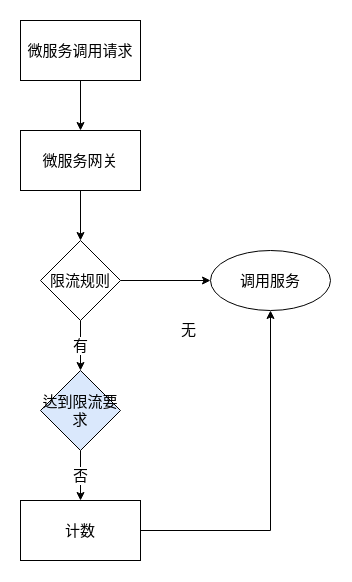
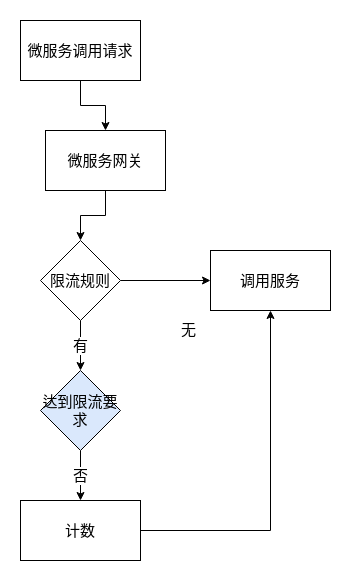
  <mxCell id="0" />
  <mxCell id="1" parent="0" />
  <mxCell id="2" value="" style="edgeStyle=orthogonalEdgeStyle;rounded=0;orthogonalLoop=1;jettySize=auto;html=1;fontSize=15;" parent="1" source="3" target="5" edge="1"><mxGeometry relative="1" as="geometry" /></mxCell>
  <mxCell id="3" value="微服务调用请求" style="rounded=0;whiteSpace=wrap;html=1;fontSize=15;" parent="1" vertex="1"><mxGeometry x="20" y="20" width="120" height="60" as="geometry" /></mxCell>
  <mxCell id="4" style="edgeStyle=orthogonalEdgeStyle;rounded=0;orthogonalLoop=1;jettySize=auto;html=1;entryX=0.5;entryY=0;entryDx=0;entryDy=0;fontSize=15;" parent="1" source="5" target="9" edge="1"><mxGeometry relative="1" as="geometry" /></mxCell>
- <mxCell id="5" value="微服务网关" style="rounded=0;whiteSpace=wrap;html=1;fontSize=15;" parent="1" vertex="1"><mxGeometry x="20" y="130" width="120" height="60" as="geometry" /></mxCell>
+ <mxCell id="5" value="微服务网关" style="rounded=0;whiteSpace=wrap;html=1;fontSize=15;" parent="1" vertex="1"><mxGeometry x="45" y="130" width="120" height="60" as="geometry" /></mxCell>
  <mxCell id="6" value="有" style="edgeStyle=orthogonalEdgeStyle;rounded=0;orthogonalLoop=1;jettySize=auto;html=1;fontSize=15;" parent="1" source="9" target="12" edge="1"><mxGeometry relative="1" as="geometry"><mxPoint x="80" y="370" as="targetPoint" /></mxGeometry></mxCell>
  <mxCell id="7" style="edgeStyle=orthogonalEdgeStyle;rounded=0;orthogonalLoop=1;jettySize=auto;html=1;fontSize=15;" parent="1" source="9" target="10" edge="1"><mxGeometry relative="1" as="geometry"><mxPoint x="210" y="280" as="targetPoint" /></mxGeometry></mxCell>
  <mxCell id="8" value="无" style="text;html=1;resizable=0;points=[];align=center;verticalAlign=middle;labelBackgroundColor=#ffffff;fontSize=15;" parent="7" vertex="1" connectable="0"><mxGeometry x="-0.143" y="-24" relative="1" as="geometry"><mxPoint x="28" y="24" as="offset" /></mxGeometry></mxCell>
  <mxCell id="9" value="限流规则" style="rhombus;whiteSpace=wrap;html=1;fontSize=15;" parent="1" vertex="1"><mxGeometry x="40" y="240" width="80" height="80" as="geometry" /></mxCell>
- <mxCell id="10" value="调用服务" style="ellipse;whiteSpace=wrap;html=1;fontSize=15;" parent="1" vertex="1"><mxGeometry x="210" y="250" width="120" height="60" as="geometry" /></mxCell>
+ <mxCell id="10" value="调用服务" style="rounded=0;whiteSpace=wrap;html=1;fontSize=15;" parent="1" vertex="1"><mxGeometry x="210" y="250" width="120" height="60" as="geometry" /></mxCell>
  <mxCell id="11" value="否" style="edgeStyle=orthogonalEdgeStyle;rounded=0;orthogonalLoop=1;jettySize=auto;html=1;fontSize=15;" parent="1" source="12" target="14" edge="1"><mxGeometry relative="1" as="geometry" /></mxCell>
  <mxCell id="12" value="达到限流要求" style="rhombus;whiteSpace=wrap;html=1;fontSize=15;fillColor=#dae8fc;" parent="1" vertex="1"><mxGeometry x="40" y="370" width="80" height="80" as="geometry" /></mxCell>
  <mxCell id="13" style="edgeStyle=orthogonalEdgeStyle;rounded=0;orthogonalLoop=1;jettySize=auto;html=1;entryX=0.5;entryY=1;entryDx=0;entryDy=0;fontSize=15;" parent="1" source="14" target="10" edge="1"><mxGeometry relative="1" as="geometry" /></mxCell>
  <mxCell id="14" value="计数" style="rounded=0;whiteSpace=wrap;html=1;fontSize=15;" parent="1" vertex="1"><mxGeometry x="20" y="500" width="120" height="60" as="geometry" /></mxCell>
